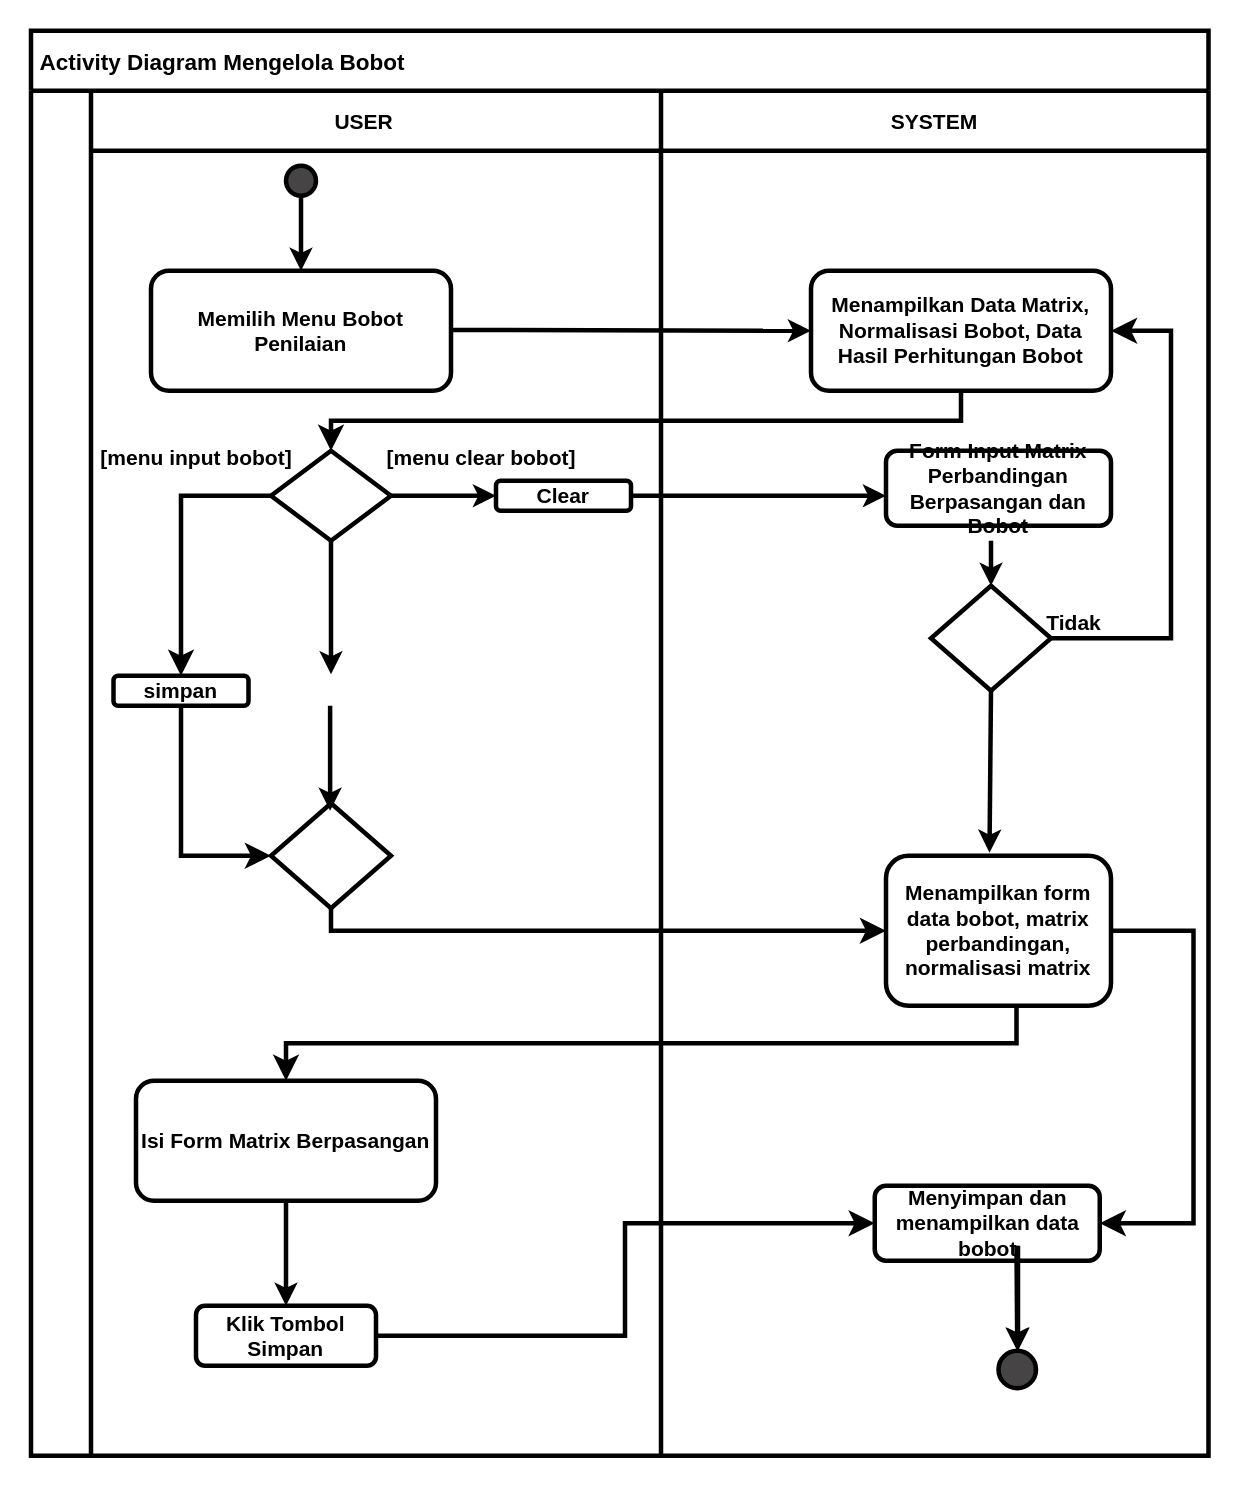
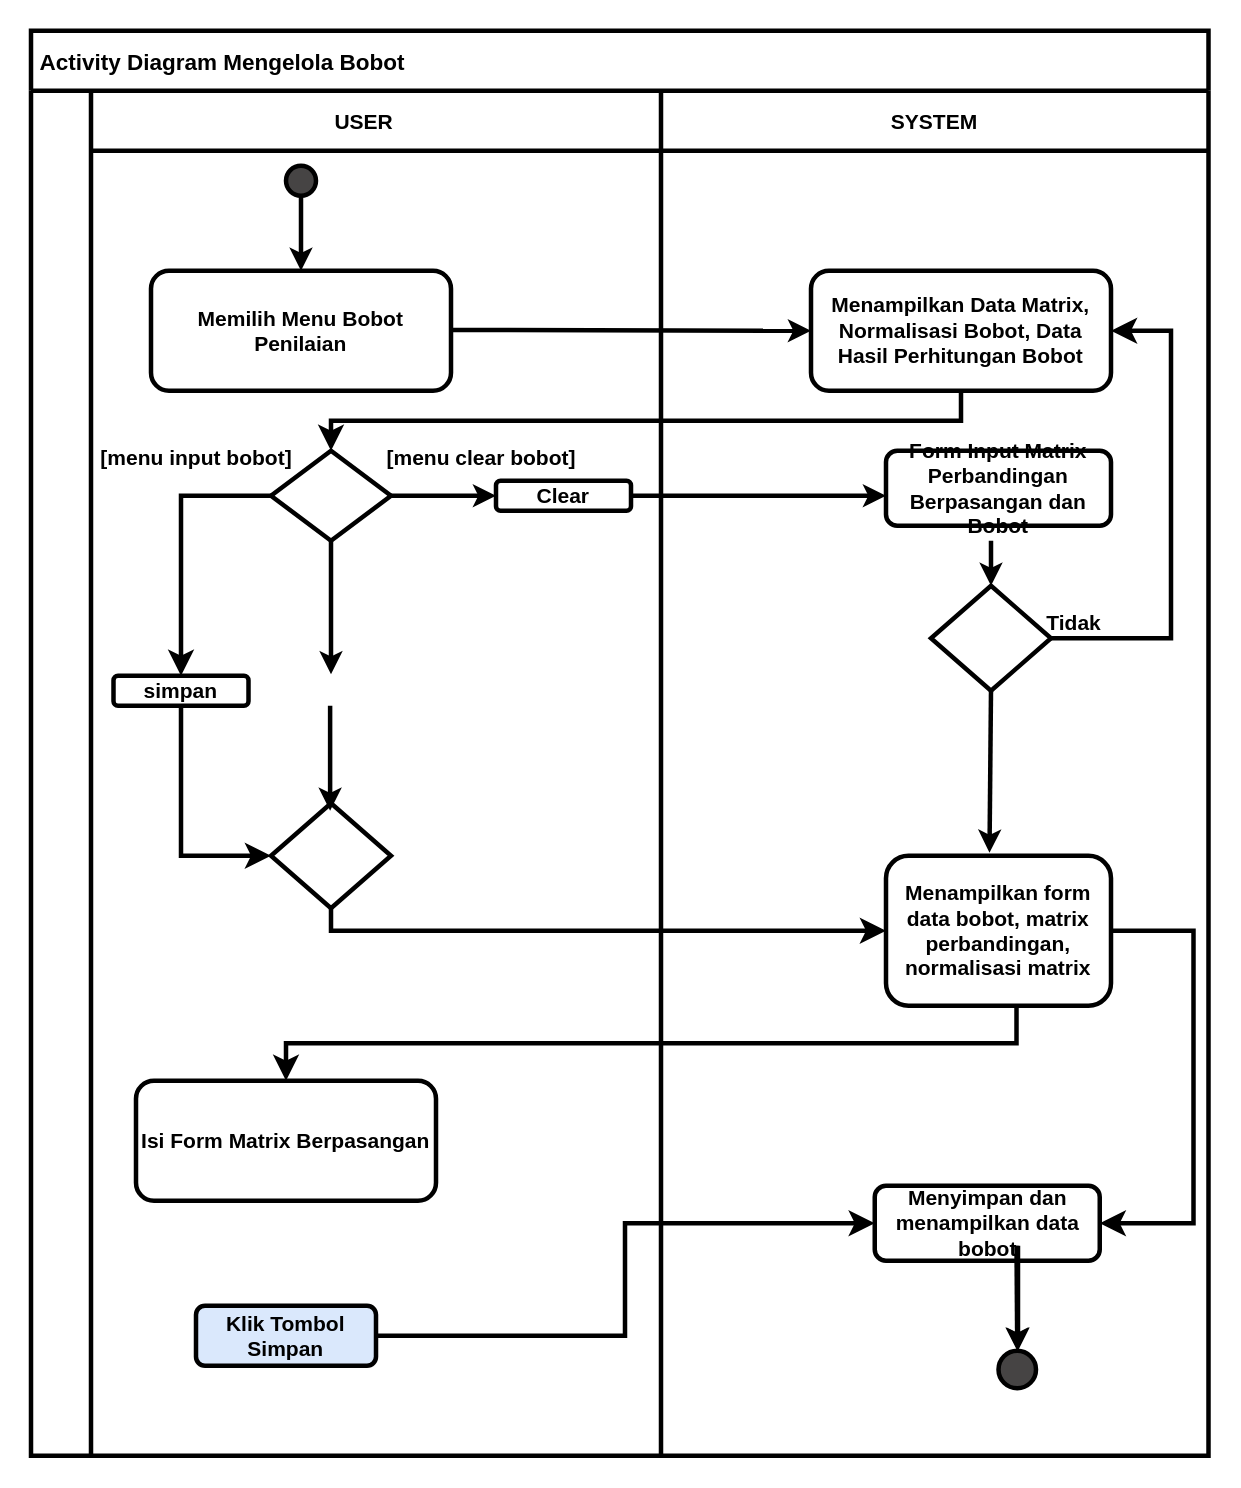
  <mxCell id="0" />
  <mxCell id="1" parent="0" />
  <mxCell id="2" value=" Activity Diagram Mengelola Bobot " style="shape=table;childLayout=tableLayout;startSize=40;collapsible=0;recursiveResize=0;expand=0;strokeColor=default;align=left;verticalAlign=middle;fontFamily=Helvetica;fontSize=15;fontColor=default;fillColor=none;fontStyle=1;strokeWidth=3;" parent="1" vertex="1"><mxGeometry x="20" width="785.0" height="950" as="geometry" y="20" /></mxCell>
  <mxCell id="3" value="" style="shape=tableRow;horizontal=0;swimlaneHead=0;swimlaneBody=0;top=0;left=0;strokeColor=inherit;bottom=0;right=0;dropTarget=0;fontStyle=1;fillColor=none;points=[[0,0.5],[1,0.5]];portConstraint=eastwest;startSize=40;collapsible=0;recursiveResize=0;expand=0;align=center;verticalAlign=middle;fontFamily=Helvetica;fontSize=14;fontColor=default;strokeWidth=3;" parent="2" vertex="1"><mxGeometry y="40" width="785.0" height="910" as="geometry" /></mxCell>
  <mxCell id="4" value="USER    " style="swimlane;swimlaneHead=0;swimlaneBody=0;fontStyle=1;strokeColor=inherit;connectable=0;fillColor=none;startSize=40;collapsible=0;recursiveResize=0;expand=0;align=center;verticalAlign=middle;fontFamily=Helvetica;fontSize=14;fontColor=default;strokeWidth=3;" parent="3" vertex="1"><mxGeometry x="40" width="380" height="910" as="geometry"><mxRectangle width="380" height="910" as="alternateBounds" /></mxGeometry></mxCell>
  <mxCell id="5" style="edgeStyle=none;html=1;exitX=0.5;exitY=1;exitDx=0;exitDy=0;fontFamily=Helvetica;fontSize=14;fontColor=default;strokeWidth=3;fontStyle=1" parent="4" source="6" target="7" edge="1"><mxGeometry relative="1" as="geometry" /></mxCell>
  <mxCell id="6" value="" style="ellipse;whiteSpace=wrap;html=1;aspect=fixed;strokeColor=default;align=center;verticalAlign=middle;fontFamily=Helvetica;fontSize=14;fontColor=default;fillColor=light-dark(#464444, #ededed);strokeWidth=3;fontStyle=1" parent="4" vertex="1"><mxGeometry x="130" y="50" width="20" height="20" as="geometry" /></mxCell>
  <mxCell id="7" value="Memilih Menu Bobot Penilaian" style="rounded=1;whiteSpace=wrap;html=1;strokeColor=default;align=center;verticalAlign=middle;fontFamily=Helvetica;fontSize=14;fontColor=default;fillColor=none;strokeWidth=3;fontStyle=1" parent="4" vertex="1"><mxGeometry x="40" y="120" width="200" height="80" as="geometry" /></mxCell>
  <mxCell id="8" value="simpan" style="rounded=1;whiteSpace=wrap;html=1;strokeColor=default;align=center;verticalAlign=middle;fontFamily=Helvetica;fontSize=14;fontColor=default;fillColor=none;strokeWidth=3;fontStyle=1" parent="4" vertex="1"><mxGeometry x="15" y="390" width="90" height="20" as="geometry" /></mxCell>
  <mxCell id="9" value="Isi Form Matrix Berpasangan" style="rounded=1;whiteSpace=wrap;html=1;strokeColor=default;align=center;verticalAlign=middle;fontFamily=Helvetica;fontSize=14;fontColor=default;fillColor=none;strokeWidth=3;fontStyle=1" parent="4" vertex="1"><mxGeometry x="30" y="660" width="200" height="80" as="geometry" /></mxCell>
  <mxCell id="10" value="" style="endArrow=classic;html=1;fontFamily=Helvetica;fontSize=14;fontColor=default;entryX=0;entryY=0.5;entryDx=0;entryDy=0;strokeWidth=3;fontStyle=1" parent="4" target="25" edge="1"><mxGeometry width="50" height="50" relative="1" as="geometry"><mxPoint x="240" y="159.5" as="sourcePoint" /><mxPoint x="360" y="159.5" as="targetPoint" /></mxGeometry></mxCell>
  <mxCell id="11" value="&lt;div&gt;&lt;div&gt;&lt;br&gt;&lt;/div&gt;&lt;/div&gt;" style="rhombus;whiteSpace=wrap;html=1;strokeColor=default;align=center;verticalAlign=middle;fontFamily=Helvetica;fontSize=14;fontColor=default;fillColor=none;strokeWidth=3;fontStyle=1" parent="4" vertex="1"><mxGeometry x="120" y="240" width="80" height="60" as="geometry" /></mxCell>
  <mxCell id="12" value="Clear" style="rounded=1;whiteSpace=wrap;html=1;strokeColor=default;align=center;verticalAlign=middle;fontFamily=Helvetica;fontSize=14;fontColor=default;fillColor=none;strokeWidth=3;fontStyle=1" parent="4" vertex="1"><mxGeometry x="270" y="260" width="90" height="20" as="geometry" /></mxCell>
  <mxCell id="13" value="&lt;div&gt;&lt;div&gt;&lt;br&gt;&lt;/div&gt;&lt;/div&gt;" style="rhombus;whiteSpace=wrap;html=1;strokeColor=default;align=center;verticalAlign=middle;fontFamily=Helvetica;fontSize=14;fontColor=default;fillColor=none;strokeWidth=3;fontStyle=1" parent="4" vertex="1"><mxGeometry x="120" y="475" width="80" height="70" as="geometry" /></mxCell>
  <mxCell id="14" value="" style="edgeStyle=elbowEdgeStyle;elbow=vertical;endArrow=classic;html=1;curved=0;rounded=0;endSize=8;startSize=8;entryX=0.5;entryY=0;entryDx=0;entryDy=0;exitX=0;exitY=0.5;exitDx=0;exitDy=0;strokeWidth=3;fontSize=14;fontStyle=1" parent="4" source="11" target="8" edge="1"><mxGeometry width="50" height="50" relative="1" as="geometry"><mxPoint x="50" y="280" as="sourcePoint" /><mxPoint x="100" y="230" as="targetPoint" /><Array as="points"><mxPoint x="70" y="270" /></Array></mxGeometry></mxCell>
  <mxCell id="15" value="" style="endArrow=classic;html=1;entryX=0;entryY=0.5;entryDx=0;entryDy=0;strokeWidth=3;fontSize=14;fontStyle=1" parent="4" target="12" edge="1"><mxGeometry width="50" height="50" relative="1" as="geometry"><mxPoint x="200" y="270" as="sourcePoint" /><mxPoint x="250" y="220" as="targetPoint" /></mxGeometry></mxCell>
  <mxCell id="16" value="" style="edgeStyle=elbowEdgeStyle;elbow=horizontal;endArrow=classic;html=1;curved=0;rounded=0;endSize=8;startSize=8;fontFamily=Helvetica;fontSize=14;fontColor=default;entryX=0;entryY=0.5;entryDx=0;entryDy=0;exitX=0.5;exitY=1;exitDx=0;exitDy=0;strokeWidth=3;fontStyle=1" parent="4" source="8" target="13" edge="1"><mxGeometry width="50" height="50" relative="1" as="geometry"><mxPoint x="200" y="740" as="sourcePoint" /><mxPoint x="200" y="460" as="targetPoint" /><Array as="points"><mxPoint x="60" y="460" /></Array></mxGeometry></mxCell>
  <mxCell id="17" value="[menu input bobot]" style="text;html=1;align=center;verticalAlign=middle;resizable=0;points=[];autosize=1;strokeColor=none;fillColor=none;strokeWidth=3;fontSize=14;fontStyle=1" parent="4" vertex="1"><mxGeometry y="230" width="140" height="30" as="geometry" /></mxCell>
- <mxCell id="18" value="Klik Tombol Simpan" style="rounded=1;whiteSpace=wrap;html=1;strokeWidth=3;fontSize=14;fontStyle=1" parent="4" vertex="1"><mxGeometry x="70" y="810" width="120" height="40" as="geometry" /></mxCell>
- <mxCell id="19" style="edgeStyle=none;html=1;fontFamily=Helvetica;fontSize=14;fontColor=default;exitX=0.5;exitY=1;exitDx=0;exitDy=0;entryX=0.5;entryY=0;entryDx=0;entryDy=0;strokeWidth=3;fontStyle=1" parent="4" source="9" target="18" edge="1"><mxGeometry relative="1" as="geometry"><mxPoint x="120" y="700" as="sourcePoint" /><mxPoint x="120" y="810" as="targetPoint" /></mxGeometry></mxCell>
+ <mxCell id="18" value="Klik Tombol Simpan" style="rounded=1;whiteSpace=wrap;html=1;strokeWidth=3;fontSize=14;fontStyle=1;fillColor=#dae8fc;" parent="4" vertex="1"><mxGeometry x="70" y="810" width="120" height="40" as="geometry" /></mxCell>
  <mxCell id="20" value="" style="endArrow=classic;html=1;exitX=0.5;exitY=1;exitDx=0;exitDy=0;strokeWidth=3;fontSize=14;fontStyle=1" parent="4" source="11" edge="1"><mxGeometry width="50" height="50" relative="1" as="geometry"><mxPoint x="395" y="460" as="sourcePoint" /><mxPoint x="160" y="389" as="targetPoint" /></mxGeometry></mxCell>
  <mxCell id="21" value="[menu clear bobot]" style="text;html=1;align=center;verticalAlign=middle;resizable=0;points=[];autosize=1;strokeColor=none;fillColor=none;strokeWidth=3;fontSize=14;fontStyle=1" parent="4" vertex="1"><mxGeometry x="190" y="230" width="140" height="30" as="geometry" /></mxCell>
  <mxCell id="22" style="edgeStyle=none;html=1;fontFamily=Helvetica;fontSize=14;fontColor=default;exitX=0.5;exitY=1;exitDx=0;exitDy=0;entryX=0.5;entryY=0;entryDx=0;entryDy=0;strokeWidth=3;fontStyle=1" parent="4" edge="1"><mxGeometry relative="1" as="geometry"><mxPoint x="159.41" y="410" as="sourcePoint" /><mxPoint x="159.41" y="480" as="targetPoint" /></mxGeometry></mxCell>
  <mxCell id="23" value="SYSTEM" style="swimlane;swimlaneHead=0;swimlaneBody=0;fontStyle=1;strokeColor=inherit;connectable=0;fillColor=none;startSize=40;collapsible=0;recursiveResize=0;expand=0;align=center;verticalAlign=middle;fontFamily=Helvetica;fontSize=14;fontColor=default;strokeWidth=3;" parent="3" vertex="1"><mxGeometry x="420" width="365" height="910" as="geometry"><mxRectangle width="365" height="910" as="alternateBounds" /></mxGeometry></mxCell>
  <mxCell id="24" value="" style="ellipse;whiteSpace=wrap;html=1;aspect=fixed;strokeColor=default;align=center;verticalAlign=middle;fontFamily=Helvetica;fontSize=14;fontColor=default;fillColor=light-dark(#464444, #ededed);strokeWidth=3;fontStyle=1" parent="23" vertex="1"><mxGeometry x="225" y="840" width="25" height="25" as="geometry" /></mxCell>
  <mxCell id="25" value="Menampilkan Data Matrix, Normalisasi Bobot, Data Hasil Perhitungan Bobot" style="rounded=1;whiteSpace=wrap;html=1;strokeColor=default;align=center;verticalAlign=middle;fontFamily=Helvetica;fontSize=14;fontColor=default;fillColor=none;strokeWidth=3;fontStyle=1" parent="23" vertex="1"><mxGeometry x="100" y="120" width="200" height="80" as="geometry" /></mxCell>
  <mxCell id="26" style="edgeStyle=none;html=1;strokeWidth=3;fontSize=14;fontStyle=1" parent="23" source="27" edge="1"><mxGeometry relative="1" as="geometry"><mxPoint x="220" y="330" as="targetPoint" /></mxGeometry></mxCell>
  <mxCell id="27" value="&lt;div&gt;&lt;div&gt;&lt;br&gt;&lt;/div&gt;&lt;/div&gt;" style="rhombus;whiteSpace=wrap;html=1;strokeColor=default;align=center;verticalAlign=middle;fontFamily=Helvetica;fontSize=14;fontColor=default;fillColor=none;strokeWidth=3;fontStyle=1" parent="23" vertex="1"><mxGeometry x="180" y="330" width="80" height="70" as="geometry" /></mxCell>
  <mxCell id="28" value="Menampilkan form data bobot, matrix perbandingan, normalisasi matrix" style="rounded=1;whiteSpace=wrap;html=1;strokeColor=default;align=center;verticalAlign=middle;fontFamily=Helvetica;fontSize=14;fontColor=default;fillColor=none;strokeWidth=3;fontStyle=1" parent="23" vertex="1"><mxGeometry x="150" y="510" width="150" height="100" as="geometry" /></mxCell>
  <mxCell id="29" value="" style="edgeStyle=elbowEdgeStyle;elbow=horizontal;endArrow=classic;html=1;curved=0;rounded=0;endSize=8;startSize=8;fontFamily=Helvetica;fontSize=14;fontColor=default;entryX=1;entryY=0.5;entryDx=0;entryDy=0;exitX=1;exitY=0.5;exitDx=0;exitDy=0;strokeWidth=3;fontStyle=1" parent="23" source="27" target="25" edge="1"><mxGeometry width="50" height="50" relative="1" as="geometry"><mxPoint x="300" y="440" as="sourcePoint" /><mxPoint x="350" y="390" as="targetPoint" /><Array as="points"><mxPoint x="340" y="300" /></Array></mxGeometry></mxCell>
  <mxCell id="30" style="edgeStyle=none;html=1;fontFamily=Helvetica;fontSize=14;fontColor=default;strokeWidth=3;fontStyle=1" parent="23" edge="1"><mxGeometry relative="1" as="geometry"><mxPoint x="238" y="770" as="sourcePoint" /><mxPoint x="238" y="840" as="targetPoint" /></mxGeometry></mxCell>
  <mxCell id="31" value="Tidak" style="text;html=1;align=center;verticalAlign=middle;resizable=0;points=[];autosize=1;strokeColor=none;fillColor=none;fontFamily=Helvetica;fontSize=14;fontColor=default;strokeWidth=3;fontStyle=1" parent="23" vertex="1"><mxGeometry x="245" y="340" width="60" height="30" as="geometry" /></mxCell>
  <mxCell id="32" value="Form Input Matrix Perbandingan Berpasangan dan Bobot" style="rounded=1;whiteSpace=wrap;html=1;strokeColor=default;align=center;verticalAlign=middle;fontFamily=Helvetica;fontSize=14;fontColor=default;fillColor=none;strokeWidth=3;fontStyle=1" parent="23" vertex="1"><mxGeometry x="150" y="240" width="150" height="50" as="geometry" /></mxCell>
  <mxCell id="33" value="" style="endArrow=classic;html=1;fontFamily=Helvetica;fontSize=14;fontColor=default;entryX=0.5;entryY=0;entryDx=0;entryDy=0;strokeWidth=3;fontStyle=1" parent="23" target="27" edge="1"><mxGeometry width="50" height="50" relative="1" as="geometry"><mxPoint x="220" y="300" as="sourcePoint" /><mxPoint x="219.5" y="407" as="targetPoint" /></mxGeometry></mxCell>
  <mxCell id="34" value="" style="endArrow=classic;html=1;fontFamily=Helvetica;fontSize=14;fontColor=default;exitX=0.5;exitY=1;exitDx=0;exitDy=0;entryX=0.46;entryY=-0.02;entryDx=0;entryDy=0;entryPerimeter=0;strokeWidth=3;fontStyle=1" parent="23" source="27" target="28" edge="1"><mxGeometry width="50" height="50" relative="1" as="geometry"><mxPoint x="230" y="310" as="sourcePoint" /><mxPoint x="220" y="430" as="targetPoint" /></mxGeometry></mxCell>
  <mxCell id="35" value="" style="edgeStyle=none;html=1;strokeWidth=3;fontSize=14;fontStyle=1" edge="1" parent="23" target="24"><mxGeometry relative="1" as="geometry"><mxPoint x="237" y="770" as="sourcePoint" /></mxGeometry></mxCell>
  <mxCell id="36" value="Menyimpan dan menampilkan data bobot" style="rounded=1;whiteSpace=wrap;html=1;strokeColor=default;align=center;verticalAlign=middle;fontFamily=Helvetica;fontSize=14;fontColor=default;fillColor=none;strokeWidth=3;fontStyle=1" parent="23" vertex="1"><mxGeometry x="142.5" y="730" width="150" height="50" as="geometry" /></mxCell>
  <mxCell id="37" value="" style="endArrow=classic;html=1;strokeWidth=3;fontSize=14;fontStyle=1" parent="23" edge="1"><mxGeometry width="50" height="50" relative="1" as="geometry"><mxPoint x="-20" y="270" as="sourcePoint" /><mxPoint x="150" y="270" as="targetPoint" /></mxGeometry></mxCell>
  <mxCell id="38" value="" style="edgeStyle=elbowEdgeStyle;elbow=horizontal;endArrow=classic;html=1;curved=0;rounded=0;endSize=8;startSize=8;exitX=1;exitY=0.5;exitDx=0;exitDy=0;entryX=1;entryY=0.5;entryDx=0;entryDy=0;strokeWidth=3;fontSize=14;fontStyle=1" edge="1" parent="23" source="28" target="36"><mxGeometry width="50" height="50" relative="1" as="geometry"><mxPoint x="75" y="680" as="sourcePoint" /><mxPoint x="355" y="750" as="targetPoint" /><Array as="points"><mxPoint x="355" y="660" /></Array></mxGeometry></mxCell>
  <mxCell id="39" value="" style="edgeStyle=elbowEdgeStyle;elbow=horizontal;endArrow=classic;html=1;curved=0;rounded=0;endSize=8;startSize=8;exitX=0.5;exitY=1;exitDx=0;exitDy=0;entryX=0;entryY=0.5;entryDx=0;entryDy=0;strokeWidth=3;fontSize=14;fontStyle=1" edge="1" parent="3" source="13" target="28"><mxGeometry width="50" height="50" relative="1" as="geometry"><mxPoint x="495" y="540" as="sourcePoint" /><mxPoint x="545" y="490" as="targetPoint" /><Array as="points"><mxPoint x="200" y="580" /></Array></mxGeometry></mxCell>
  <mxCell id="40" value="" style="edgeStyle=elbowEdgeStyle;elbow=vertical;endArrow=classic;html=1;curved=0;rounded=0;endSize=8;startSize=8;entryX=0.5;entryY=0;entryDx=0;entryDy=0;strokeWidth=3;fontSize=14;fontStyle=1" edge="1" parent="3" target="9"><mxGeometry width="50" height="50" relative="1" as="geometry"><mxPoint x="657" y="610" as="sourcePoint" /><mxPoint x="545" y="490" as="targetPoint" /></mxGeometry></mxCell>
  <mxCell id="41" value="" style="edgeStyle=elbowEdgeStyle;elbow=vertical;endArrow=classic;html=1;curved=0;rounded=0;endSize=8;startSize=8;exitX=0.5;exitY=1;exitDx=0;exitDy=0;entryX=0.5;entryY=0;entryDx=0;entryDy=0;strokeWidth=3;fontSize=14;fontStyle=1" edge="1" parent="3" source="25" target="11"><mxGeometry width="50" height="50" relative="1" as="geometry"><mxPoint x="495" y="540" as="sourcePoint" /><mxPoint x="545" y="490" as="targetPoint" /></mxGeometry></mxCell>
  <mxCell id="42" value="" style="edgeStyle=elbowEdgeStyle;elbow=horizontal;endArrow=classic;html=1;curved=0;rounded=0;endSize=8;startSize=8;entryX=0;entryY=0.5;entryDx=0;entryDy=0;exitX=1;exitY=0.5;exitDx=0;exitDy=0;strokeWidth=3;fontSize=14;fontStyle=1" edge="1" parent="3" source="18" target="36"><mxGeometry width="50" height="50" relative="1" as="geometry"><mxPoint x="525" y="790" as="sourcePoint" /><mxPoint x="575" y="740" as="targetPoint" /></mxGeometry></mxCell>
